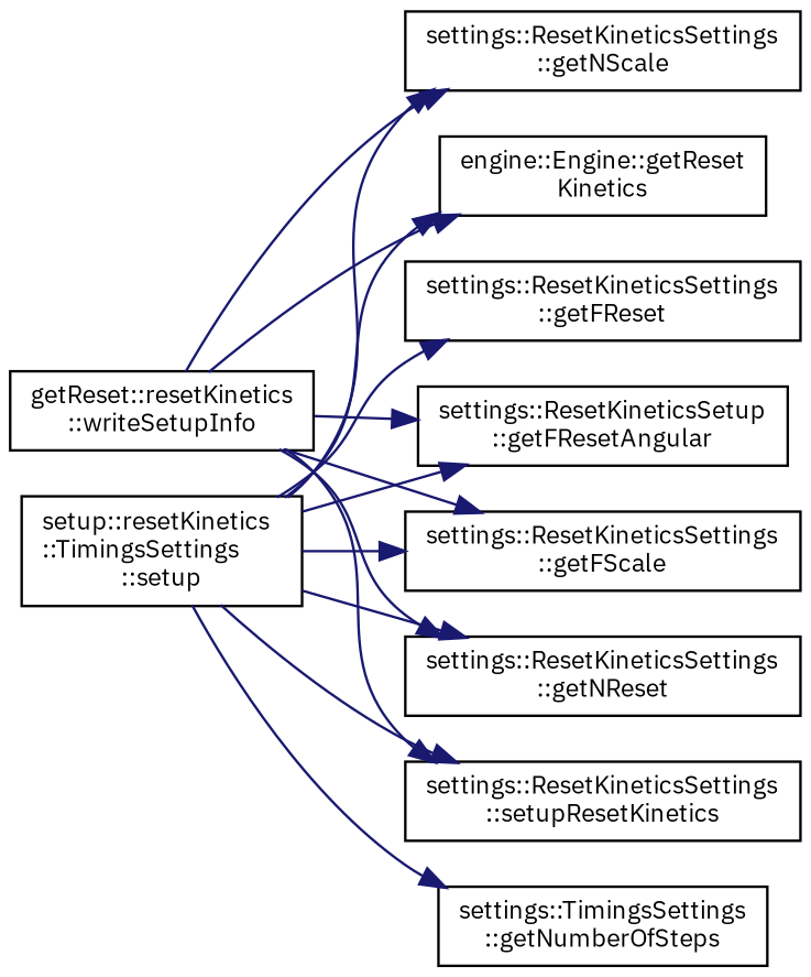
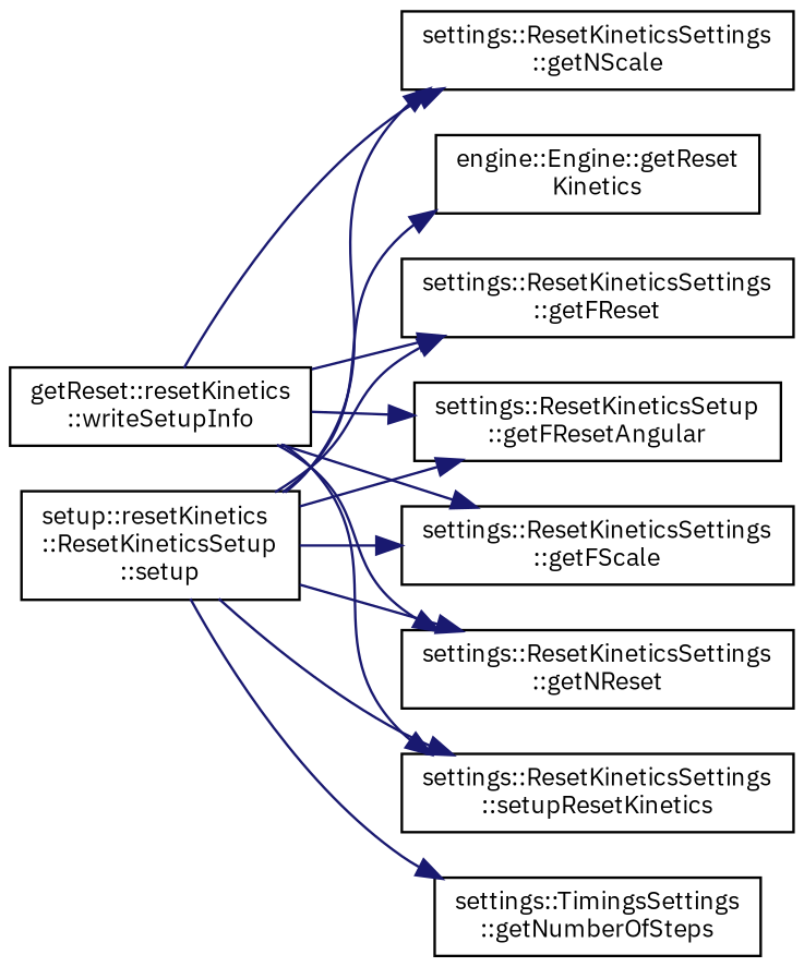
  digraph {
    fontname="IBM Plex Sans"
    rankdir=LR
    node [color=black fillcolor=white fontname="IBM Plex Sans" fontsize=10 shape=record style=filled]
    edge [color=midnightblue fontname="IBM Plex Sans" fontsize=10 labelfontname=Helvetica labelfontsize=10 style=solid]
-   n1 [height=0.2 label="setup::resetKinetics\l::TimingsSettings\l::setup" width=0.4]
+   n1 [height=0.2 label="setup::resetKinetics\l::ResetKineticsSetup\l::setup" width=0.4]
    n2 [height=0.2 label="settings::ResetKineticsSettings\l::getFReset" width=0.4]
    n3 [height=0.2 label="settings::ResetKineticsSetup\l::getFResetAngular" width=0.4]
    n4 [height=0.2 label="settings::ResetKineticsSettings\l::getFScale" width=0.4]
    n5 [height=0.2 label="settings::ResetKineticsSettings\l::getNReset" width=0.4]
    n6 [height=0.2 label="settings::ResetKineticsSettings\l::setupResetKinetics" width=0.4]
    n7 [height=0.2 label="settings::ResetKineticsSettings\l::getNScale" width=0.4]
    n8 [height=0.2 label="settings::TimingsSettings\l::getNumberOfSteps" width=0.4]
    n9 [height=0.2 label="engine::Engine::getReset\lKinetics" width=0.4]
    n10 [height=0.2 label="getReset::resetKinetics\l::writeSetupInfo" width=0.4]
    n1 -> n2
    n1 -> n3
    n1 -> n4
    n1 -> n5
    n1 -> n6
    n1 -> n7
    n1 -> n8
    n1 -> n9
-   n10 -> n9
+   n10 -> n2
    n10 -> n3
    n10 -> n4
    n10 -> n5
    n10 -> n6
    n10 -> n7
  }
